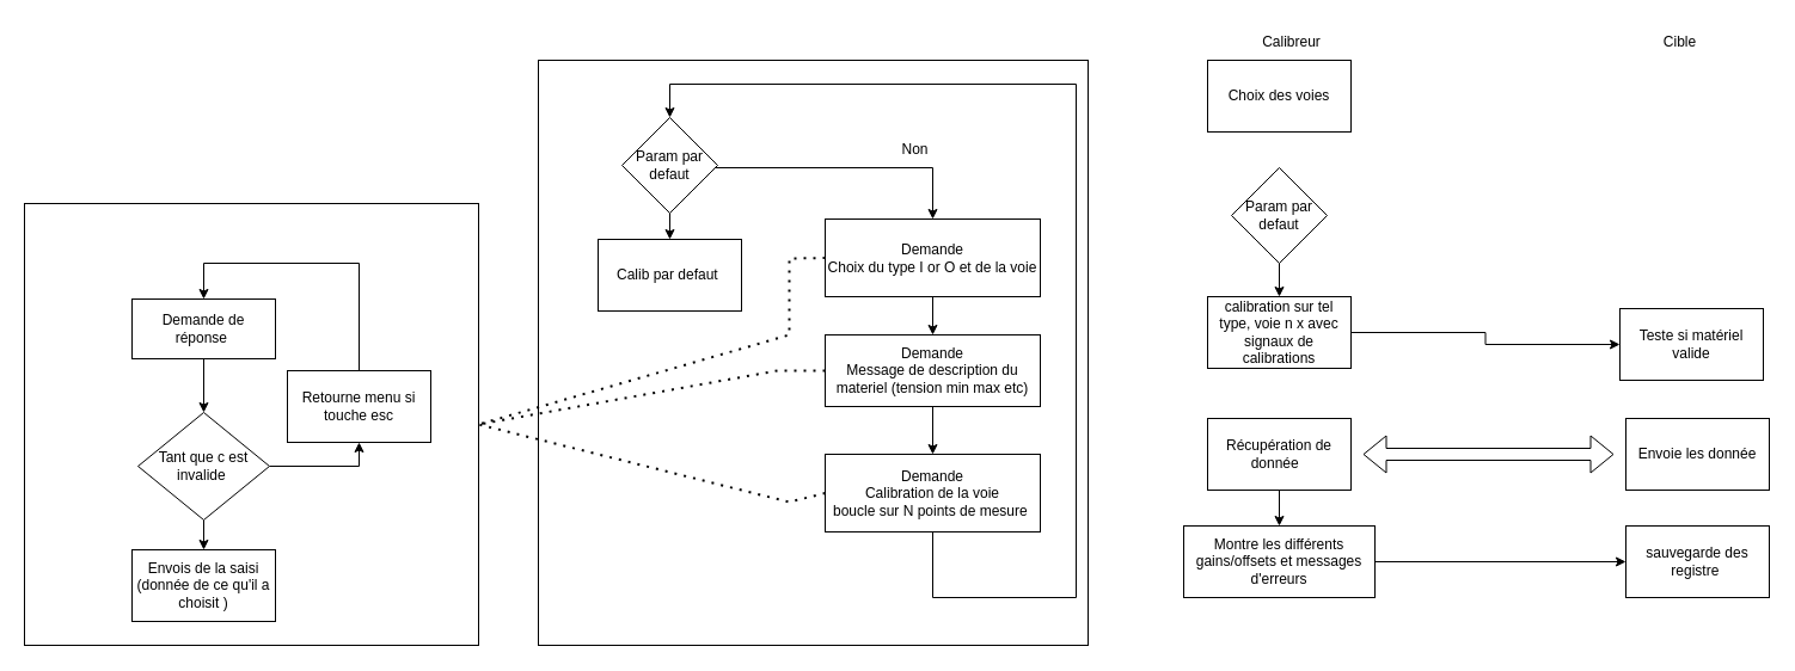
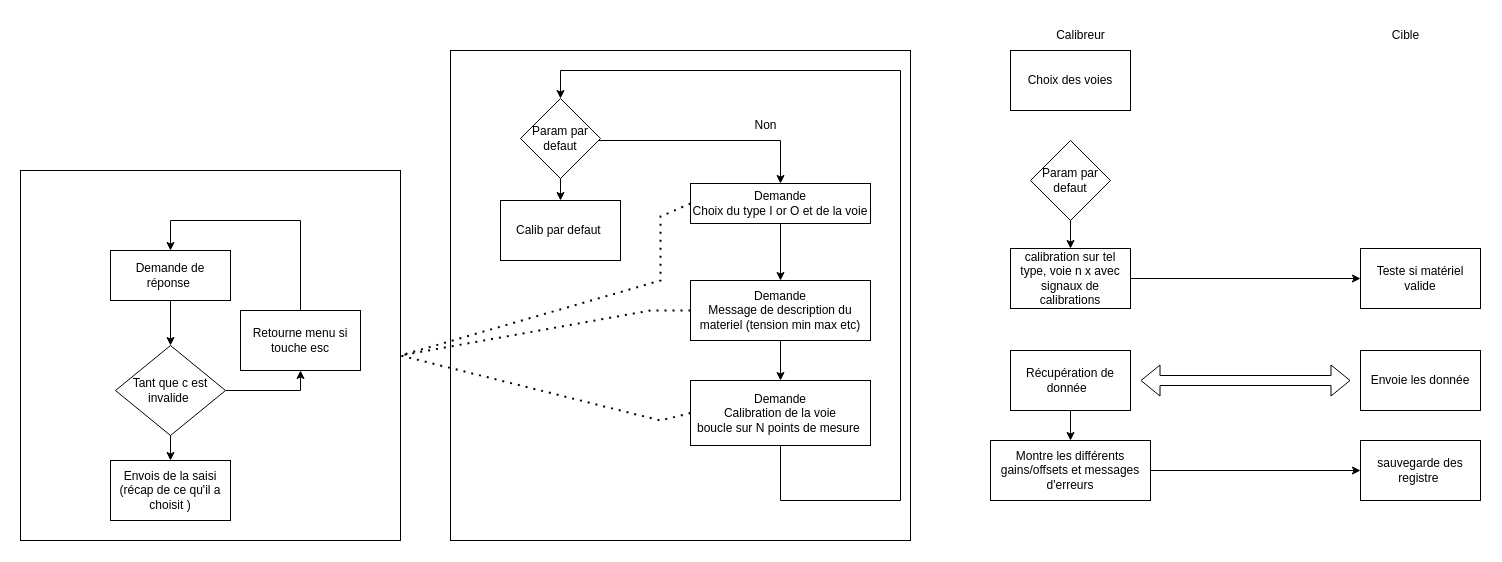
  <mxCell id="0" />
  <mxCell id="1" parent="0" />
  <mxCell id="2" value="" style="rounded=0;whiteSpace=wrap;html=1;fillColor=none;" vertex="1" parent="1"><mxGeometry x="450" y="50" width="460" height="490" as="geometry" /></mxCell>
  <mxCell id="3" value="" style="rounded=0;whiteSpace=wrap;html=1;allowArrows=1;fillColor=none;" vertex="1" parent="1"><mxGeometry x="20" y="170" width="380" height="370" as="geometry" /></mxCell>
  <mxCell id="4" style="edgeStyle=orthogonalEdgeStyle;rounded=0;orthogonalLoop=1;jettySize=auto;html=1;entryX=0.5;entryY=0;entryDx=0;entryDy=0;" edge="1" parent="1" source="5" target="9"><mxGeometry relative="1" as="geometry" /></mxCell>
- <mxCell id="5" value="Demande&lt;br&gt;Choix du type I or O et de la voie" style="rounded=0;whiteSpace=wrap;html=1;" vertex="1" parent="1"><mxGeometry x="690" y="183" width="180" height="65" as="geometry" /></mxCell>
+ <mxCell id="5" value="Demande&lt;br&gt;Choix du type I or O et de la voie" style="rounded=0;whiteSpace=wrap;html=1;" vertex="1" parent="1"><mxGeometry x="690" y="183" width="180" height="40" as="geometry" /></mxCell>
  <mxCell id="6" style="edgeStyle=orthogonalEdgeStyle;rounded=0;orthogonalLoop=1;jettySize=auto;html=1;entryX=0.5;entryY=0;entryDx=0;entryDy=0;" edge="1" parent="1" source="7" target="38"><mxGeometry relative="1" as="geometry"><Array as="points"><mxPoint x="780" y="500" /><mxPoint x="900" y="500" /><mxPoint x="900" y="70" /><mxPoint x="560" y="70" /></Array></mxGeometry></mxCell>
  <mxCell id="7" value="Demande&lt;br&gt;Calibration de la voie&lt;br&gt;boucle sur N points de mesure&amp;nbsp;" style="rounded=0;whiteSpace=wrap;html=1;" vertex="1" parent="1"><mxGeometry x="690" y="380" width="180" height="65" as="geometry" /></mxCell>
  <mxCell id="8" style="edgeStyle=orthogonalEdgeStyle;rounded=0;orthogonalLoop=1;jettySize=auto;html=1;" edge="1" parent="1" source="9" target="7"><mxGeometry relative="1" as="geometry" /></mxCell>
  <mxCell id="9" value="Demande&lt;br&gt;Message de description du materiel (tension min max etc)" style="rounded=0;whiteSpace=wrap;html=1;" vertex="1" parent="1"><mxGeometry x="690" y="280" width="180" height="60" as="geometry" /></mxCell>
  <mxCell id="10" value="" style="edgeStyle=orthogonalEdgeStyle;rounded=0;orthogonalLoop=1;jettySize=auto;html=1;" edge="1" parent="1" source="12" target="15"><mxGeometry relative="1" as="geometry" /></mxCell>
  <mxCell id="11" style="edgeStyle=orthogonalEdgeStyle;rounded=0;orthogonalLoop=1;jettySize=auto;html=1;entryX=0.5;entryY=1;entryDx=0;entryDy=0;" edge="1" parent="1" source="12" target="17"><mxGeometry relative="1" as="geometry" /></mxCell>
  <mxCell id="12" value="Tant que c est invalide&amp;nbsp;" style="rhombus;whiteSpace=wrap;html=1;" vertex="1" parent="1"><mxGeometry x="115" y="345" width="110" height="90" as="geometry" /></mxCell>
  <mxCell id="13" style="edgeStyle=orthogonalEdgeStyle;rounded=0;orthogonalLoop=1;jettySize=auto;html=1;" edge="1" parent="1" source="14" target="12"><mxGeometry relative="1" as="geometry" /></mxCell>
  <mxCell id="14" value="Demande de réponse&amp;nbsp;" style="rounded=0;whiteSpace=wrap;html=1;" vertex="1" parent="1"><mxGeometry x="110" y="250" width="120" height="50" as="geometry" /></mxCell>
- <mxCell id="15" value="Envois de la saisi (donnée de ce qu'il a choisit )" style="rounded=0;whiteSpace=wrap;html=1;" vertex="1" parent="1"><mxGeometry x="110" y="460" width="120" height="60" as="geometry" /></mxCell>
+ <mxCell id="15" value="Envois de la saisi (récap de ce qu'il a choisit )" style="rounded=0;whiteSpace=wrap;html=1;" vertex="1" parent="1"><mxGeometry x="110" y="460" width="120" height="60" as="geometry" /></mxCell>
  <mxCell id="16" style="edgeStyle=orthogonalEdgeStyle;rounded=0;orthogonalLoop=1;jettySize=auto;html=1;exitX=0.5;exitY=0;exitDx=0;exitDy=0;entryX=0.5;entryY=0;entryDx=0;entryDy=0;" edge="1" parent="1" source="17" target="14"><mxGeometry relative="1" as="geometry"><Array as="points"><mxPoint x="300" y="220" /><mxPoint x="170" y="220" /></Array></mxGeometry></mxCell>
  <mxCell id="17" value="Retourne menu si touche esc" style="rounded=0;whiteSpace=wrap;html=1;" vertex="1" parent="1"><mxGeometry x="240" y="310" width="120" height="60" as="geometry" /></mxCell>
  <mxCell id="18" value="" style="endArrow=none;dashed=1;html=1;dashPattern=1 3;strokeWidth=2;rounded=0;entryX=1;entryY=0.5;entryDx=0;entryDy=0;exitX=0;exitY=0.5;exitDx=0;exitDy=0;" edge="1" parent="1" source="5" target="3"><mxGeometry width="50" height="50" relative="1" as="geometry"><mxPoint x="340" y="220" as="sourcePoint" /><mxPoint x="530" y="420" as="targetPoint" /><Array as="points"><mxPoint x="660" y="216" /><mxPoint x="660" y="280" /></Array></mxGeometry></mxCell>
  <mxCell id="19" value="" style="endArrow=none;dashed=1;html=1;dashPattern=1 3;strokeWidth=2;rounded=0;exitX=0;exitY=0.5;exitDx=0;exitDy=0;entryX=1;entryY=0.5;entryDx=0;entryDy=0;" edge="1" parent="1" source="9" target="3"><mxGeometry width="50" height="50" relative="1" as="geometry"><mxPoint x="360" y="240" as="sourcePoint" /><mxPoint x="470" y="375" as="targetPoint" /><Array as="points"><mxPoint x="650" y="310" /></Array></mxGeometry></mxCell>
  <mxCell id="20" value="" style="endArrow=none;dashed=1;html=1;dashPattern=1 3;strokeWidth=2;rounded=0;entryX=1;entryY=0.5;entryDx=0;entryDy=0;exitX=0;exitY=0.5;exitDx=0;exitDy=0;" edge="1" parent="1" source="7" target="3"><mxGeometry width="50" height="50" relative="1" as="geometry"><mxPoint x="340" y="330" as="sourcePoint" /><mxPoint x="470" y="375" as="targetPoint" /><Array as="points"><mxPoint x="660" y="420" /></Array></mxGeometry></mxCell>
  <mxCell id="21" style="edgeStyle=orthogonalEdgeStyle;rounded=0;orthogonalLoop=1;jettySize=auto;html=1;exitX=1;exitY=0.5;exitDx=0;exitDy=0;entryX=0;entryY=0.5;entryDx=0;entryDy=0;" edge="1" parent="1" source="22" target="32"><mxGeometry relative="1" as="geometry" /></mxCell>
  <mxCell id="22" value="calibration sur tel type, voie n x avec signaux de calibrations" style="rounded=0;whiteSpace=wrap;html=1;" vertex="1" parent="1"><mxGeometry x="1010" y="248" width="120" height="60" as="geometry" /></mxCell>
  <mxCell id="23" value="Calibreur" style="text;html=1;align=center;verticalAlign=middle;resizable=0;points=[];autosize=1;strokeColor=none;fillColor=none;" vertex="1" parent="1"><mxGeometry x="1045" y="20" width="70" height="30" as="geometry" /></mxCell>
  <mxCell id="24" value="Cible" style="text;html=1;align=center;verticalAlign=middle;resizable=0;points=[];autosize=1;strokeColor=none;fillColor=none;" vertex="1" parent="1"><mxGeometry x="1380" y="20" width="50" height="30" as="geometry" /></mxCell>
  <mxCell id="25" value="" style="edgeStyle=orthogonalEdgeStyle;rounded=0;orthogonalLoop=1;jettySize=auto;html=1;" edge="1" parent="1" source="26" target="30"><mxGeometry relative="1" as="geometry" /></mxCell>
  <mxCell id="26" value="Récupération de donnée&amp;nbsp;&amp;nbsp;" style="rounded=0;whiteSpace=wrap;html=1;" vertex="1" parent="1"><mxGeometry x="1010" y="350" width="120" height="60" as="geometry" /></mxCell>
  <mxCell id="27" value="Envoie les donnée" style="rounded=0;whiteSpace=wrap;html=1;" vertex="1" parent="1"><mxGeometry x="1360" y="350" width="120" height="60" as="geometry" /></mxCell>
  <mxCell id="28" value="" style="shape=flexArrow;endArrow=classic;startArrow=classic;html=1;rounded=0;" edge="1" parent="1"><mxGeometry width="100" height="100" relative="1" as="geometry"><mxPoint x="1140" y="380" as="sourcePoint" /><mxPoint x="1350" y="380" as="targetPoint" /></mxGeometry></mxCell>
  <mxCell id="29" style="edgeStyle=orthogonalEdgeStyle;rounded=0;orthogonalLoop=1;jettySize=auto;html=1;exitX=1;exitY=0.5;exitDx=0;exitDy=0;entryX=0;entryY=0.5;entryDx=0;entryDy=0;" edge="1" parent="1" source="30" target="31"><mxGeometry relative="1" as="geometry" /></mxCell>
  <mxCell id="30" value="Montre les différents gains/offsets et messages d'erreurs" style="rounded=0;whiteSpace=wrap;html=1;" vertex="1" parent="1"><mxGeometry x="990" y="440" width="160" height="60" as="geometry" /></mxCell>
  <mxCell id="31" value="sauvegarde des registre&amp;nbsp;" style="rounded=0;whiteSpace=wrap;html=1;" vertex="1" parent="1"><mxGeometry x="1360" y="440" width="120" height="60" as="geometry" /></mxCell>
- <mxCell id="32" value="Teste si matériel valide" style="rounded=0;whiteSpace=wrap;html=1;" vertex="1" parent="1"><mxGeometry x="1355" y="258" width="120" height="60" as="geometry" /></mxCell>
+ <mxCell id="32" value="Teste si matériel valide" style="rounded=0;whiteSpace=wrap;html=1;" vertex="1" parent="1"><mxGeometry x="1360" y="248" width="120" height="60" as="geometry" /></mxCell>
  <mxCell id="33" style="edgeStyle=orthogonalEdgeStyle;rounded=0;orthogonalLoop=1;jettySize=auto;html=1;exitX=0.5;exitY=1;exitDx=0;exitDy=0;entryX=0.5;entryY=0;entryDx=0;entryDy=0;" edge="1" parent="1" source="34" target="22"><mxGeometry relative="1" as="geometry" /></mxCell>
  <mxCell id="34" value="Param par defaut" style="rhombus;whiteSpace=wrap;html=1;" vertex="1" parent="1"><mxGeometry x="1030" y="140" width="80" height="80" as="geometry" /></mxCell>
  <mxCell id="35" value="Non" style="text;html=1;align=center;verticalAlign=middle;resizable=0;points=[];autosize=1;strokeColor=none;fillColor=none;" vertex="1" parent="1"><mxGeometry x="740" y="110" width="50" height="30" as="geometry" /></mxCell>
  <mxCell id="36" style="edgeStyle=orthogonalEdgeStyle;rounded=0;orthogonalLoop=1;jettySize=auto;html=1;entryX=0.5;entryY=0;entryDx=0;entryDy=0;" edge="1" parent="1" source="38" target="5"><mxGeometry relative="1" as="geometry"><Array as="points"><mxPoint x="780" y="140" /></Array></mxGeometry></mxCell>
  <mxCell id="37" value="" style="edgeStyle=orthogonalEdgeStyle;rounded=0;orthogonalLoop=1;jettySize=auto;html=1;" edge="1" parent="1" source="38" target="41"><mxGeometry relative="1" as="geometry" /></mxCell>
  <mxCell id="38" value="Param par defaut" style="rhombus;whiteSpace=wrap;html=1;" vertex="1" parent="1"><mxGeometry x="520" y="98" width="80" height="80" as="geometry" /></mxCell>
  <mxCell id="39" value="Choix des voies" style="whiteSpace=wrap;html=1;" vertex="1" parent="1"><mxGeometry x="1010" y="50" width="120" height="60" as="geometry" /></mxCell>
  <mxCell id="40" style="edgeStyle=orthogonalEdgeStyle;rounded=0;orthogonalLoop=1;jettySize=auto;html=1;exitX=0.5;exitY=1;exitDx=0;exitDy=0;" edge="1" parent="1" source="39" target="39"><mxGeometry relative="1" as="geometry" /></mxCell>
  <mxCell id="41" value="Calib par defaut&amp;nbsp;" style="rounded=0;whiteSpace=wrap;html=1;" vertex="1" parent="1"><mxGeometry x="500" y="200" width="120" height="60" as="geometry" /></mxCell>
